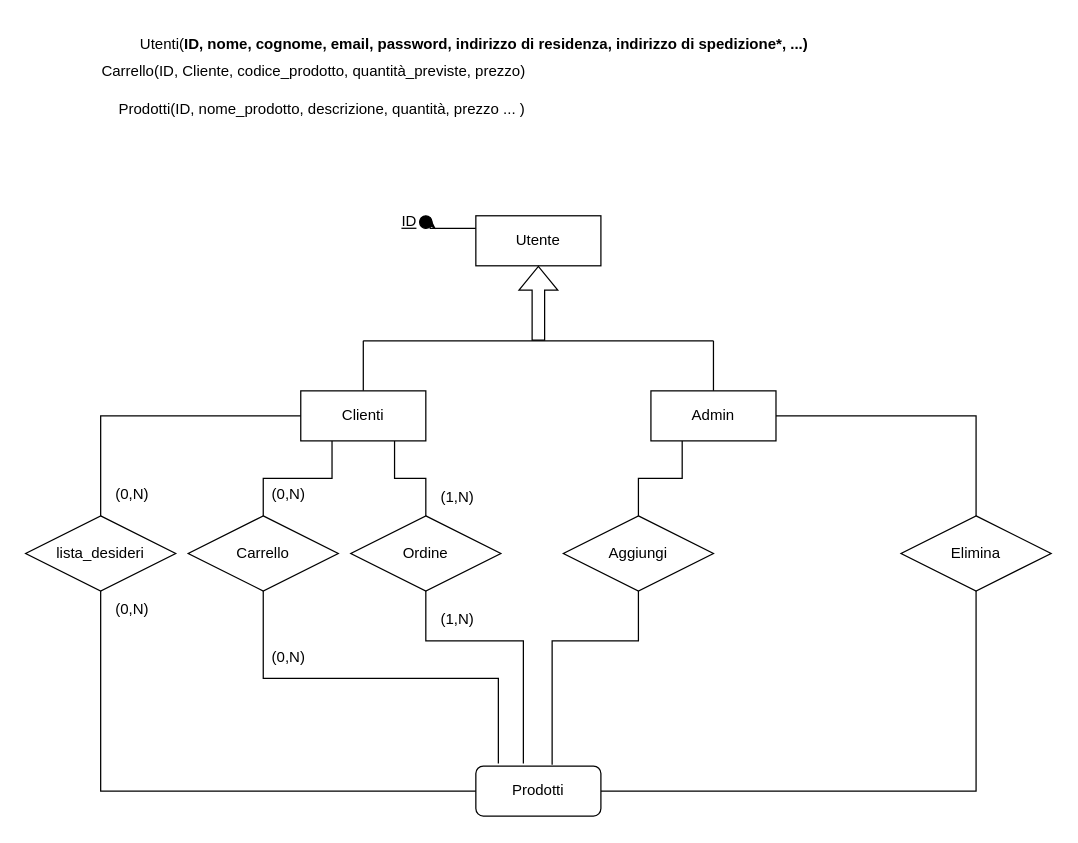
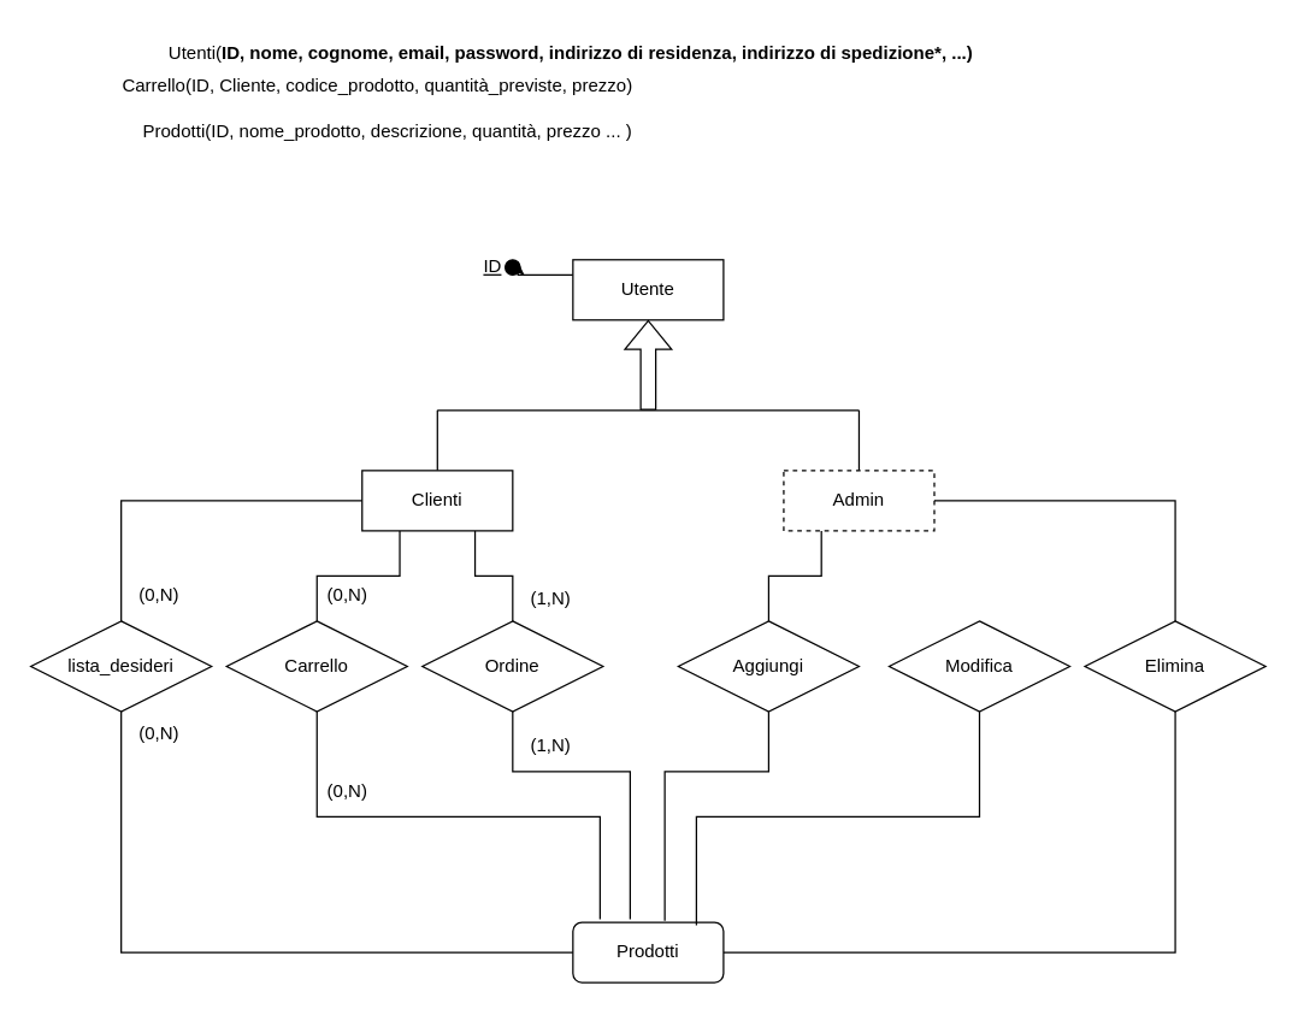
  <mxCell id="0" />
  <mxCell id="1" parent="0" />
  <mxCell id="2" style="edgeStyle=orthogonalEdgeStyle;rounded=0;orthogonalLoop=1;jettySize=auto;html=1;exitX=0;exitY=0.25;exitDx=0;exitDy=0;entryX=1;entryY=0;entryDx=0;entryDy=0;" edge="1" parent="1" source="3" target="29"><mxGeometry relative="1" as="geometry"><Array as="points"><mxPoint x="344" y="182" /></Array></mxGeometry></mxCell>
  <mxCell id="3" value="Utente" style="whiteSpace=wrap;html=1;align=center;" vertex="1" parent="1"><mxGeometry x="380" y="172" width="100" height="40" as="geometry" /></mxCell>
  <mxCell id="4" style="edgeStyle=orthogonalEdgeStyle;rounded=0;orthogonalLoop=1;jettySize=auto;html=1;exitX=1;exitY=0.5;exitDx=0;exitDy=0;entryX=0.5;entryY=1;entryDx=0;entryDy=0;endArrow=none;endFill=0;" edge="1" parent="1" source="5" target="25"><mxGeometry relative="1" as="geometry" /></mxCell>
  <mxCell id="5" value="&lt;div&gt;&lt;span style=&quot;background-color: initial;&quot;&gt;Prodotti&lt;/span&gt;&lt;br&gt;&lt;/div&gt;" style="whiteSpace=wrap;html=1;align=center;rounded=1;" vertex="1" parent="1"><mxGeometry x="380" y="612" width="100" height="40" as="geometry" /></mxCell>
  <mxCell id="6" value="" style="shape=flexArrow;endArrow=classic;rounded=0;html=1;" edge="1" parent="1"><mxGeometry width="50" height="50" relative="1" as="geometry"><mxPoint x="430" y="272" as="sourcePoint" /><mxPoint x="430" y="212" as="targetPoint" /></mxGeometry></mxCell>
  <mxCell id="7" style="edgeStyle=orthogonalEdgeStyle;rounded=0;orthogonalLoop=1;jettySize=auto;html=1;exitX=0.5;exitY=0;exitDx=0;exitDy=0;endArrow=none;endFill=0;" edge="1" parent="1" source="10"><mxGeometry relative="1" as="geometry"><mxPoint x="290" y="272" as="targetPoint" /></mxGeometry></mxCell>
  <mxCell id="8" style="edgeStyle=orthogonalEdgeStyle;rounded=0;orthogonalLoop=1;jettySize=auto;html=1;exitX=0.25;exitY=1;exitDx=0;exitDy=0;entryX=0.5;entryY=0;entryDx=0;entryDy=0;endArrow=none;endFill=0;" edge="1" parent="1" source="10" target="16"><mxGeometry relative="1" as="geometry" /></mxCell>
  <mxCell id="9" style="edgeStyle=orthogonalEdgeStyle;rounded=0;orthogonalLoop=1;jettySize=auto;html=1;exitX=0.75;exitY=1;exitDx=0;exitDy=0;entryX=0.5;entryY=0;entryDx=0;entryDy=0;endArrow=none;endFill=0;" edge="1" parent="1" source="10" target="17"><mxGeometry relative="1" as="geometry" /></mxCell>
  <mxCell id="10" value="Clienti" style="whiteSpace=wrap;html=1;align=center;" vertex="1" parent="1"><mxGeometry x="240" y="312" width="100" height="40" as="geometry" /></mxCell>
  <mxCell id="11" style="edgeStyle=orthogonalEdgeStyle;rounded=0;orthogonalLoop=1;jettySize=auto;html=1;exitX=0.5;exitY=0;exitDx=0;exitDy=0;endArrow=none;endFill=0;" edge="1" parent="1" source="14"><mxGeometry relative="1" as="geometry"><mxPoint x="570" y="272" as="targetPoint" /></mxGeometry></mxCell>
  <mxCell id="12" style="edgeStyle=orthogonalEdgeStyle;rounded=0;orthogonalLoop=1;jettySize=auto;html=1;exitX=0.25;exitY=1;exitDx=0;exitDy=0;entryX=0.5;entryY=0;entryDx=0;entryDy=0;endArrow=none;endFill=0;" edge="1" parent="1" source="14" target="18"><mxGeometry relative="1" as="geometry" /></mxCell>
  <mxCell id="13" style="edgeStyle=orthogonalEdgeStyle;rounded=0;orthogonalLoop=1;jettySize=auto;html=1;exitX=1;exitY=0.5;exitDx=0;exitDy=0;entryX=0.5;entryY=0;entryDx=0;entryDy=0;endArrow=none;endFill=0;" edge="1" parent="1" source="14" target="25"><mxGeometry relative="1" as="geometry" /></mxCell>
- <mxCell id="14" value="Admin" style="whiteSpace=wrap;html=1;align=center;" vertex="1" parent="1"><mxGeometry x="520" y="312" width="100" height="40" as="geometry" /></mxCell>
+ <mxCell id="14" value="Admin" style="whiteSpace=wrap;html=1;align=center;dashed=1;" vertex="1" parent="1"><mxGeometry x="520" y="312" width="100" height="40" as="geometry" /></mxCell>
  <mxCell id="15" value="" style="endArrow=none;html=1;rounded=0;" edge="1" parent="1"><mxGeometry width="50" height="50" relative="1" as="geometry"><mxPoint x="290" y="272" as="sourcePoint" /><mxPoint x="570" y="272" as="targetPoint" /></mxGeometry></mxCell>
  <mxCell id="16" value="Carrello" style="shape=rhombus;perimeter=rhombusPerimeter;whiteSpace=wrap;html=1;align=center;" vertex="1" parent="1"><mxGeometry x="150" y="412" width="120" height="60" as="geometry" /></mxCell>
  <mxCell id="17" value="Ordine" style="shape=rhombus;perimeter=rhombusPerimeter;whiteSpace=wrap;html=1;align=center;" vertex="1" parent="1"><mxGeometry x="280" y="412" width="120" height="60" as="geometry" /></mxCell>
  <mxCell id="18" value="Aggiungi" style="shape=rhombus;perimeter=rhombusPerimeter;whiteSpace=wrap;html=1;align=center;" vertex="1" parent="1"><mxGeometry x="450" y="412" width="120" height="60" as="geometry" /></mxCell>
+ <mxCell id="19" value="Modifica" style="shape=rhombus;perimeter=rhombusPerimeter;whiteSpace=wrap;html=1;align=center;" vertex="1" parent="1"><mxGeometry x="590" y="412" width="120" height="60" as="geometry" /></mxCell>
  <mxCell id="20" style="edgeStyle=orthogonalEdgeStyle;rounded=0;orthogonalLoop=1;jettySize=auto;html=1;exitX=0.5;exitY=1;exitDx=0;exitDy=0;entryX=0.18;entryY=-0.05;entryDx=0;entryDy=0;entryPerimeter=0;endArrow=none;endFill=0;" edge="1" parent="1" source="16" target="5"><mxGeometry relative="1" as="geometry" /></mxCell>
  <mxCell id="21" style="edgeStyle=orthogonalEdgeStyle;rounded=0;orthogonalLoop=1;jettySize=auto;html=1;exitX=0.5;exitY=1;exitDx=0;exitDy=0;entryX=0.38;entryY=-0.05;entryDx=0;entryDy=0;entryPerimeter=0;endArrow=none;endFill=0;" edge="1" parent="1" source="17" target="5"><mxGeometry relative="1" as="geometry"><Array as="points"><mxPoint x="340" y="512" /><mxPoint x="418" y="512" /></Array></mxGeometry></mxCell>
  <mxCell id="22" style="edgeStyle=orthogonalEdgeStyle;rounded=0;orthogonalLoop=1;jettySize=auto;html=1;exitX=0.5;exitY=1;exitDx=0;exitDy=0;entryX=0.61;entryY=-0.025;entryDx=0;entryDy=0;entryPerimeter=0;endArrow=none;endFill=0;" edge="1" parent="1" source="18" target="5"><mxGeometry relative="1" as="geometry"><Array as="points"><mxPoint x="510" y="512" /><mxPoint x="441" y="512" /></Array></mxGeometry></mxCell>
+ <mxCell id="23" style="edgeStyle=orthogonalEdgeStyle;rounded=0;orthogonalLoop=1;jettySize=auto;html=1;exitX=0.5;exitY=1;exitDx=0;exitDy=0;entryX=0.82;entryY=0.05;entryDx=0;entryDy=0;entryPerimeter=0;endArrow=none;endFill=0;" edge="1" parent="1" source="19" target="5"><mxGeometry relative="1" as="geometry" /></mxCell>
  <mxCell id="24" value="(0,N)" style="text;html=1;align=center;verticalAlign=middle;resizable=0;points=[];autosize=1;strokeColor=none;fillColor=none;" vertex="1" parent="1"><mxGeometry x="205" y="380" width="50" height="30" as="geometry" /></mxCell>
  <mxCell id="25" value="Elimina" style="shape=rhombus;perimeter=rhombusPerimeter;whiteSpace=wrap;html=1;align=center;" vertex="1" parent="1"><mxGeometry x="720" y="412" width="120" height="60" as="geometry" /></mxCell>
  <mxCell id="26" value="(0,N)" style="text;html=1;align=center;verticalAlign=middle;resizable=0;points=[];autosize=1;strokeColor=none;fillColor=none;" vertex="1" parent="1"><mxGeometry x="205" y="510" width="50" height="30" as="geometry" /></mxCell>
  <mxCell id="27" value="(1,N)" style="text;html=1;align=center;verticalAlign=middle;resizable=0;points=[];autosize=1;strokeColor=none;fillColor=none;" vertex="1" parent="1"><mxGeometry x="340" y="382" width="50" height="30" as="geometry" /></mxCell>
  <mxCell id="28" value="(1,N)" style="text;html=1;align=center;verticalAlign=middle;resizable=0;points=[];autosize=1;strokeColor=none;fillColor=none;" vertex="1" parent="1"><mxGeometry x="340" y="480" width="50" height="30" as="geometry" /></mxCell>
  <mxCell id="29" value="ID" style="ellipse;whiteSpace=wrap;html=1;align=right;fontStyle=4;labelBackgroundColor=none;labelPosition=left;verticalLabelPosition=middle;verticalAlign=middle;fillColor=#000000;" vertex="1" parent="1"><mxGeometry x="335" y="172" width="10" height="10" as="geometry" /></mxCell>
  <mxCell id="30" value="Utenti(&lt;b&gt;ID, nome, cognome, email, password, indirizzo di residenza, indirizzo di spedizione*, ...)&amp;nbsp;&lt;/b&gt;" style="text;html=1;align=center;verticalAlign=middle;resizable=0;points=[];autosize=1;strokeColor=none;fillColor=none;" vertex="1" parent="1"><mxGeometry x="100" y="20" width="560" height="30" as="geometry" /></mxCell>
  <mxCell id="31" value="Prodotti(ID, nome_prodotto, descrizione, quantità, prezzo ... )&amp;nbsp;&amp;nbsp;" style="text;html=1;align=center;verticalAlign=middle;resizable=0;points=[];autosize=1;strokeColor=none;fillColor=none;" vertex="1" parent="1"><mxGeometry x="80" y="72" width="360" height="30" as="geometry" /></mxCell>
  <mxCell id="32" value="Carrello(ID, Cliente, codice_prodotto, quantità_previste, prezzo)" style="text;html=1;align=center;verticalAlign=middle;resizable=0;points=[];autosize=1;strokeColor=none;fillColor=none;" vertex="1" parent="1"><mxGeometry x="70" y="42" width="360" height="30" as="geometry" /></mxCell>
  <mxCell id="33" style="edgeStyle=orthogonalEdgeStyle;rounded=0;orthogonalLoop=1;jettySize=auto;html=1;exitX=0.5;exitY=1;exitDx=0;exitDy=0;entryX=0;entryY=0.5;entryDx=0;entryDy=0;endArrow=none;endFill=0;" edge="1" parent="1" source="35" target="5"><mxGeometry relative="1" as="geometry"><mxPoint x="120" y="552" as="sourcePoint" /></mxGeometry></mxCell>
  <mxCell id="34" style="edgeStyle=orthogonalEdgeStyle;rounded=0;orthogonalLoop=1;jettySize=auto;html=1;exitX=0.5;exitY=0;exitDx=0;exitDy=0;entryX=0;entryY=0.5;entryDx=0;entryDy=0;endArrow=none;endFill=0;" edge="1" parent="1" source="35" target="10"><mxGeometry relative="1" as="geometry" /></mxCell>
  <mxCell id="35" value="lista_desideri" style="shape=rhombus;perimeter=rhombusPerimeter;whiteSpace=wrap;html=1;align=center;" vertex="1" parent="1"><mxGeometry x="20" y="412" width="120" height="60" as="geometry" /></mxCell>
  <mxCell id="36" value="(0,N)" style="text;html=1;align=center;verticalAlign=middle;resizable=0;points=[];autosize=1;strokeColor=none;fillColor=none;" vertex="1" parent="1"><mxGeometry x="80" y="380" width="50" height="30" as="geometry" /></mxCell>
  <mxCell id="37" value="(0,N)" style="text;html=1;align=center;verticalAlign=middle;resizable=0;points=[];autosize=1;strokeColor=none;fillColor=none;" vertex="1" parent="1"><mxGeometry x="80" y="472" width="50" height="30" as="geometry" /></mxCell>
